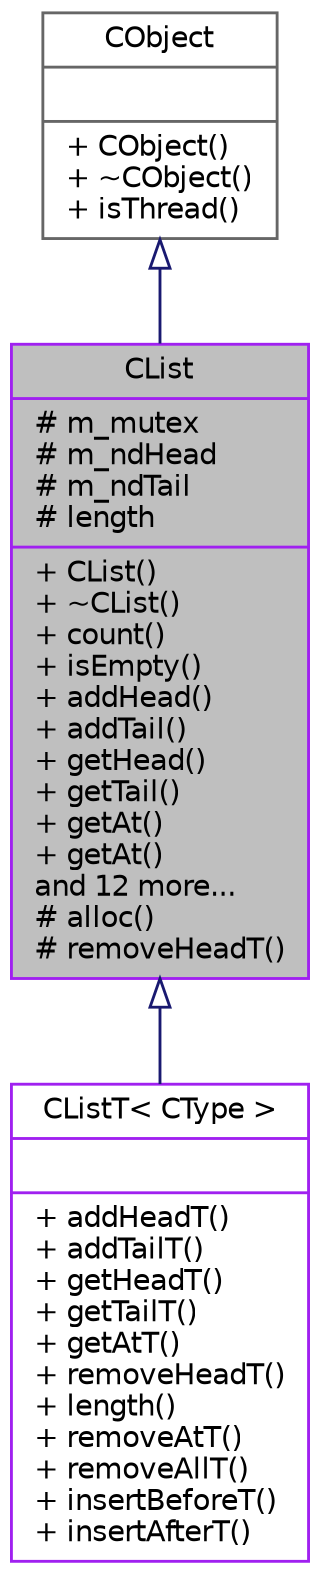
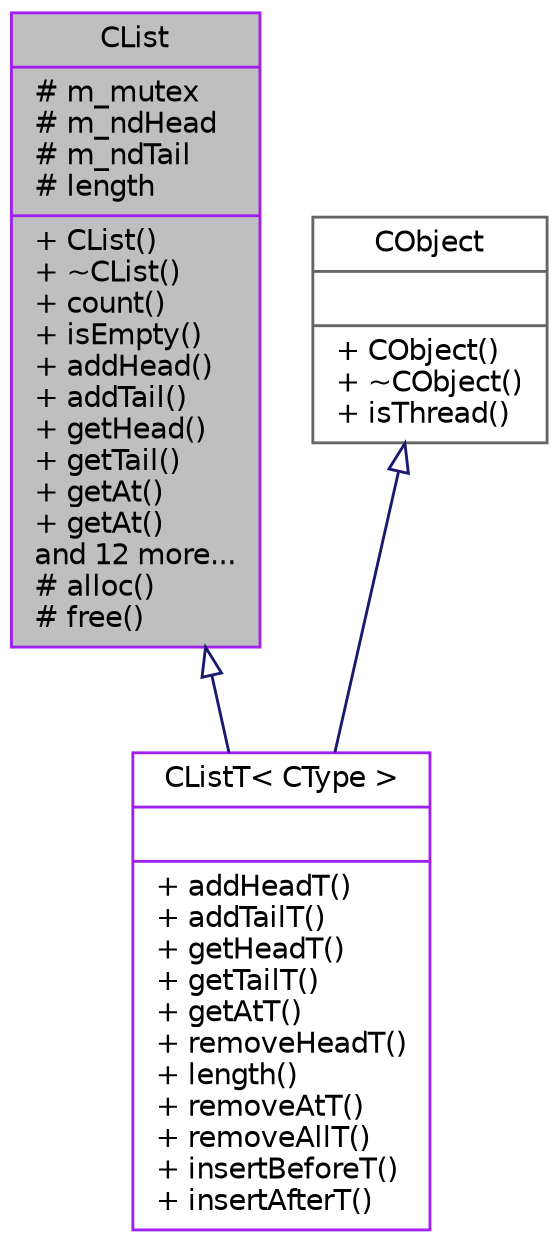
  digraph {
    node [color=purple fillcolor=white fontname=Helvetica fontsize=10 shape=record style=filled]
    edge [arrowtail=onormal color=midnightblue dir=back fontname=Helvetica fontsize=10 labelfontname=Helvetica labelfontsize=10 style=solid]
-   n1 [fillcolor=grey75 fontcolor=black height=0.2 label="{CList\n|# m_mutex\l# m_ndHead\l# m_ndTail\l# length\l|+ CList()\l+ ~CList()\l+ count()\l+ isEmpty()\l+ addHead()\l+ addTail()\l+ getHead()\l+ getTail()\l+ getAt()\l+ getAt()\land 12 more...\l# alloc()\l# removeHeadT()\l}" width=0.4]
+   n1 [fillcolor=grey75 fontcolor=black height=0.2 label="{CList\n|# m_mutex\l# m_ndHead\l# m_ndTail\l# length\l|+ CList()\l+ ~CList()\l+ count()\l+ isEmpty()\l+ addHead()\l+ addTail()\l+ getHead()\l+ getTail()\l+ getAt()\l+ getAt()\land 12 more...\l# alloc()\l# free()\l}" width=0.4]
    n2 [height=0.2 label="{CListT\< CType \>\n||+ addHeadT()\l+ addTailT()\l+ getHeadT()\l+ getTailT()\l+ getAtT()\l+ removeHeadT()\l+ length()\l+ removeAtT()\l+ removeAllT()\l+ insertBeforeT()\l+ insertAfterT()\l}" width=0.4]
    n3 [color=gray40 height=0.2 label="{CObject\n||+ CObject()\l+ ~CObject()\l+ isThread()\l}" width=0.4]
    n1 -> n2
-   n3 -> n1
+   n3 -> n2
  }
